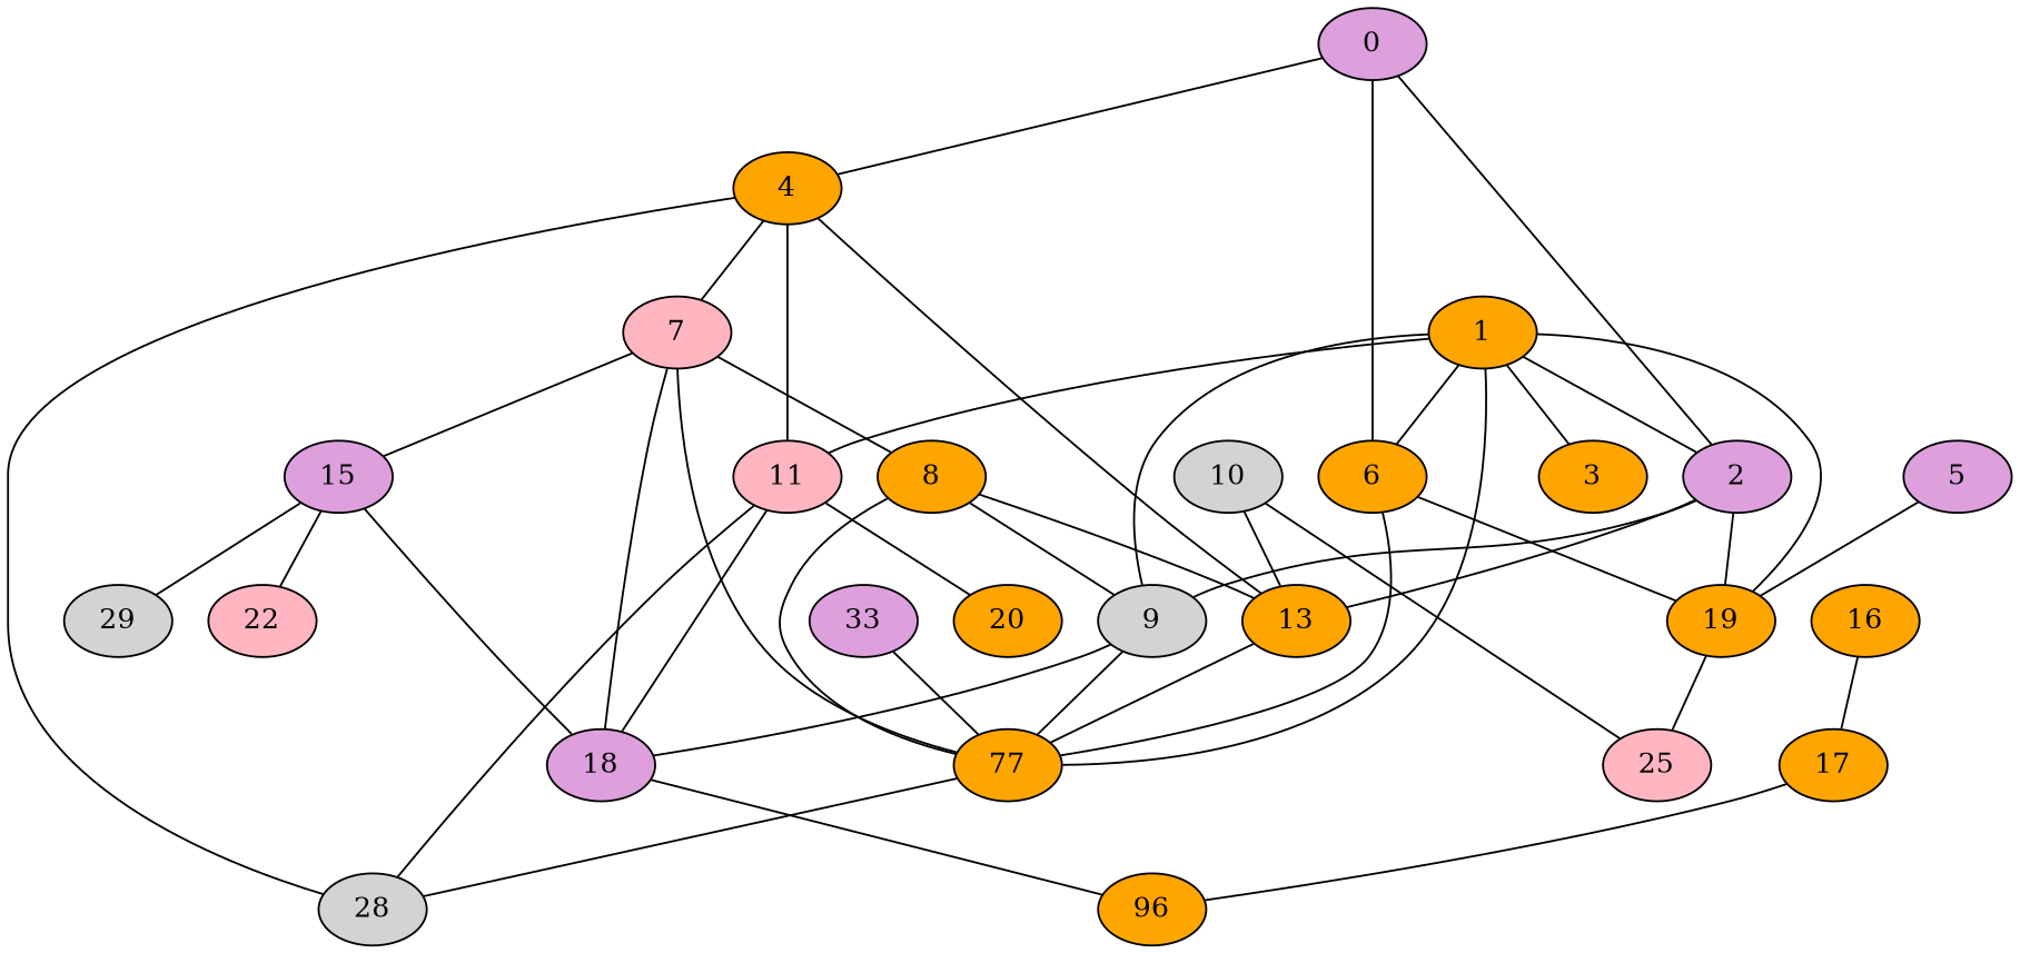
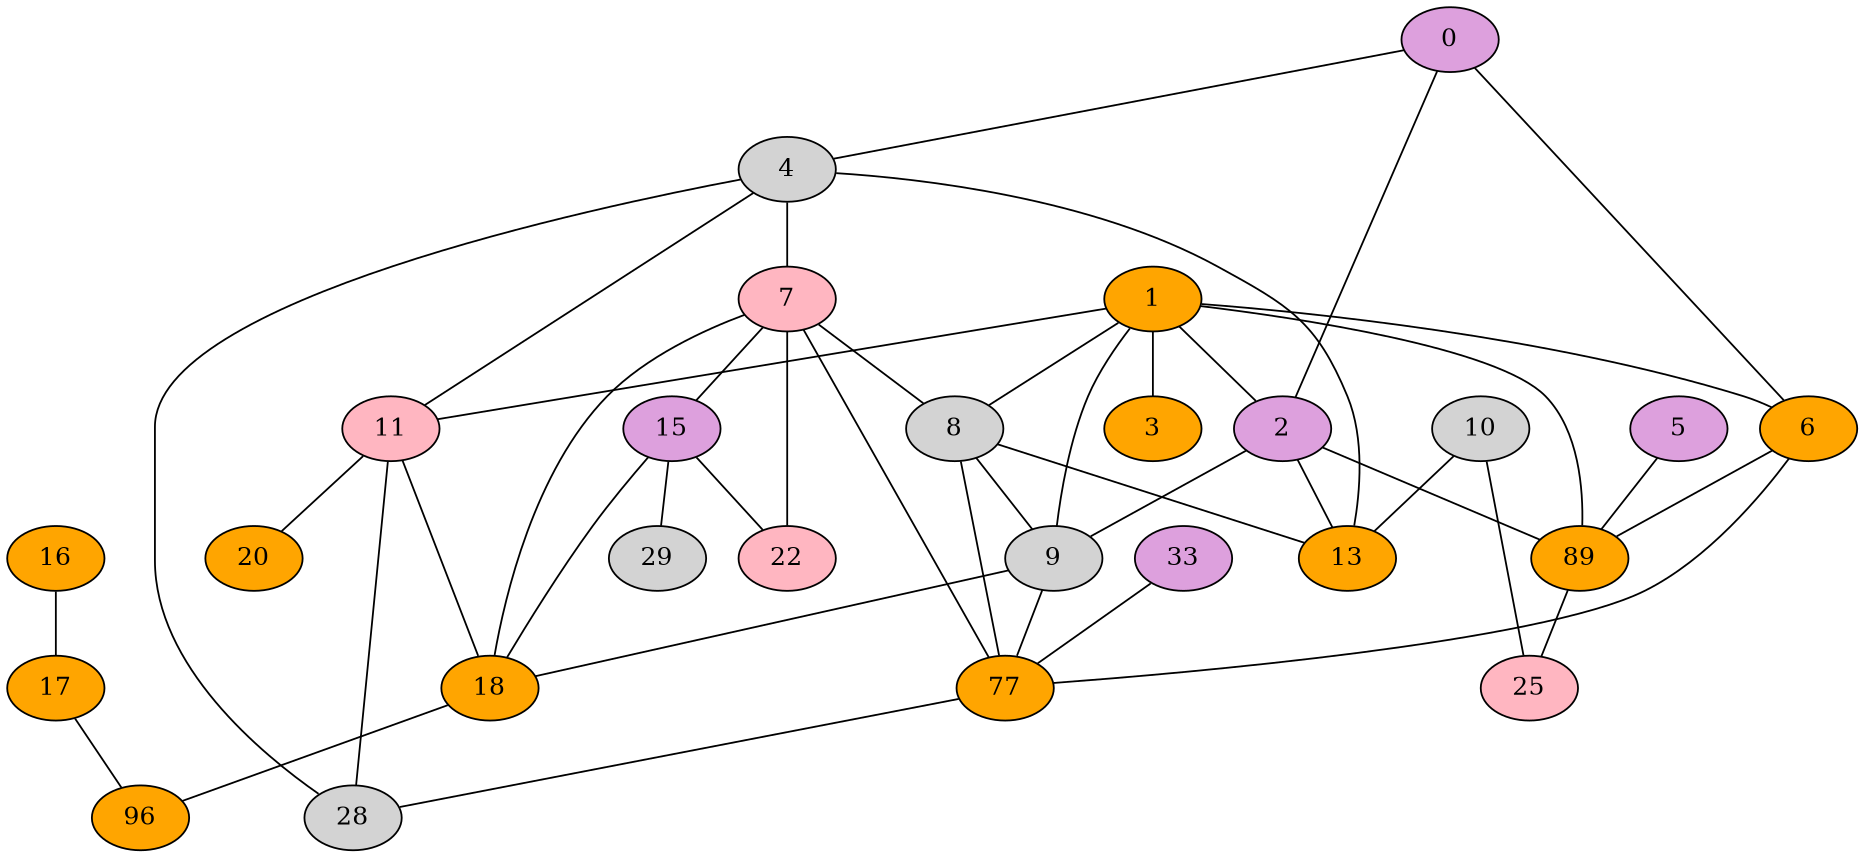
  graph {
    node [fillcolor=orange style=filled]
    7 [fillcolor=lightpink]
-   4
+   4 [fillcolor=lightgrey]
    13
    11 [fillcolor=lightpink]
    28 [fillcolor=lightgrey]
-   8
-   18 [fillcolor=plum]
+   8 [fillcolor=lightgrey]
+   18
    15 [fillcolor=plum]
    n9 [label=77]
    22 [fillcolor=lightpink]
    20
    9 [fillcolor=lightgrey]
    n13 [label=96]
    29 [fillcolor=lightgrey]
    1
    3
-   19
+   19 [label=89]
    6
    2 [fillcolor=plum]
    25 [fillcolor=lightpink]
    16
    17
    5 [fillcolor=plum]
    0 [fillcolor=plum]
    10 [fillcolor=lightgrey]
    n26 [fillcolor=plum label=33]
    7 -- 8
    7 -- 18
    7 -- 15
    7 -- n9
+   7 -- 22
    4 -- 7
    4 -- 13
    4 -- 11
    4 -- 28
-   13 -- n9
    11 -- 28
    11 -- 18
    11 -- 20
    8 -- 13
    8 -- n9
    8 -- 9
    18 -- n13
    15 -- 18
    15 -- 22
    15 -- 29
    n9 -- 28
    9 -- 18
    9 -- n9
    1 -- 11
-   1 -- n9
+   1 -- 8
    1 -- 9
    1 -- 3
    1 -- 19
    1 -- 6
    1 -- 2
    19 -- 25
    6 -- n9
    6 -- 19
    2 -- 13
    2 -- 9
    2 -- 19
    16 -- 17
    17 -- n13
    5 -- 19
    0 -- 4
    0 -- 6
    0 -- 2
    10 -- 13
    10 -- 25
    n26 -- n9
  }
